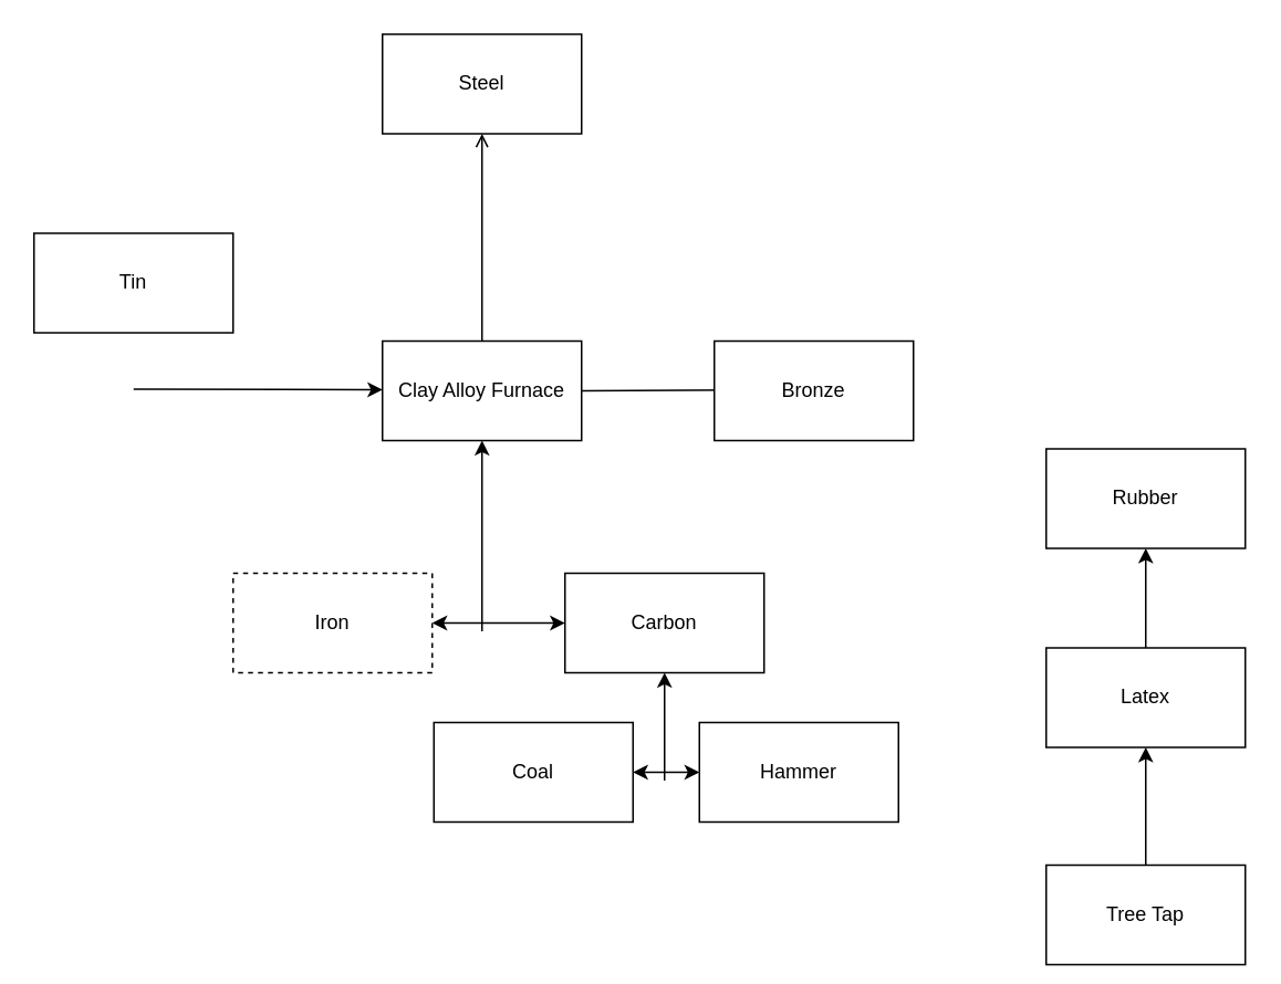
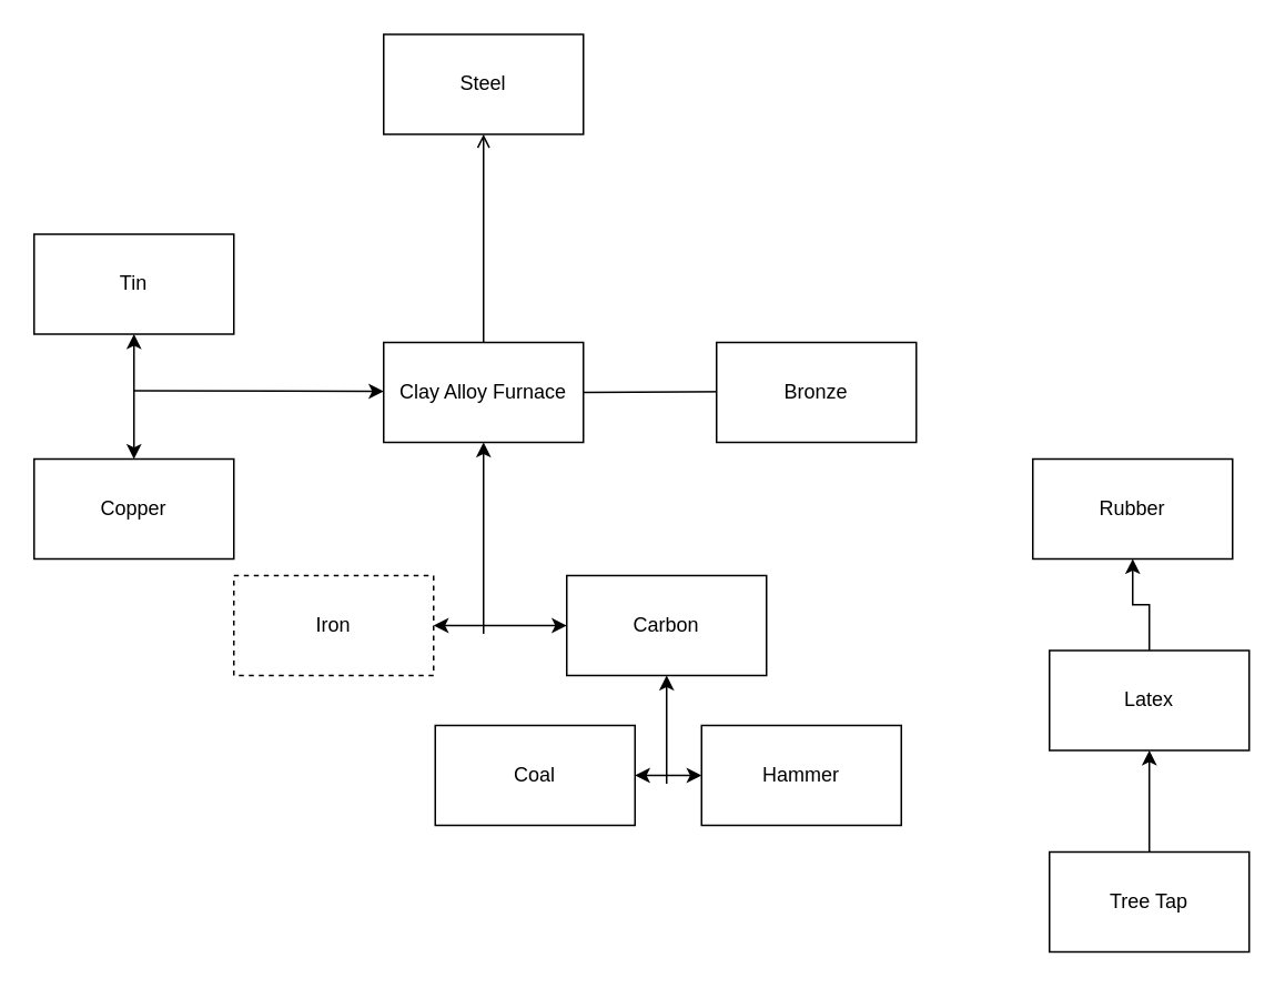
  <mxCell id="0" />
  <mxCell id="1" parent="0" />
  <mxCell id="2" value="Steel" style="rounded=0;whiteSpace=wrap;html=1;" vertex="1" parent="1"><mxGeometry x="230" y="20" width="120" height="60" as="geometry" /></mxCell>
  <mxCell id="3" value="Iron" style="rounded=0;whiteSpace=wrap;html=1;dashed=1;" vertex="1" parent="1"><mxGeometry x="140" y="345" width="120" height="60" as="geometry" /></mxCell>
  <mxCell id="4" value="Carbon" style="rounded=0;whiteSpace=wrap;html=1;" vertex="1" parent="1"><mxGeometry x="340" y="345" width="120" height="60" as="geometry" /></mxCell>
  <mxCell id="5" value="" style="endArrow=classic;startArrow=classic;html=1;rounded=0;entryX=0;entryY=0.5;entryDx=0;entryDy=0;exitX=1;exitY=0.5;exitDx=0;exitDy=0;" edge="1" parent="1" source="9" target="8"><mxGeometry width="50" height="50" relative="1" as="geometry"><mxPoint x="371" y="541" as="sourcePoint" /><mxPoint x="411" y="541" as="targetPoint" /></mxGeometry></mxCell>
  <mxCell id="6" value="" style="endArrow=classic;html=1;rounded=0;entryX=0.5;entryY=1;entryDx=0;entryDy=0;" edge="1" parent="1" target="4"><mxGeometry width="50" height="50" relative="1" as="geometry"><mxPoint x="400" y="470" as="sourcePoint" /><mxPoint x="300" y="381" as="targetPoint" /></mxGeometry></mxCell>
  <mxCell id="7" value="" style="endArrow=classic;startArrow=classic;html=1;rounded=0;entryX=0;entryY=0.5;entryDx=0;entryDy=0;exitX=1;exitY=0.5;exitDx=0;exitDy=0;" edge="1" parent="1" source="3" target="4"><mxGeometry width="50" height="50" relative="1" as="geometry"><mxPoint x="381" y="551" as="sourcePoint" /><mxPoint x="421" y="551" as="targetPoint" /></mxGeometry></mxCell>
  <mxCell id="8" value="Hammer" style="rounded=0;whiteSpace=wrap;html=1;" vertex="1" parent="1"><mxGeometry x="421" y="435" width="120" height="60" as="geometry" /></mxCell>
  <mxCell id="9" value="Coal" style="rounded=0;whiteSpace=wrap;html=1;" vertex="1" parent="1"><mxGeometry x="261" y="435" width="120" height="60" as="geometry" /></mxCell>
  <mxCell id="10" style="edgeStyle=orthogonalEdgeStyle;rounded=0;orthogonalLoop=1;jettySize=auto;html=1;exitX=0.5;exitY=0;exitDx=0;exitDy=0;entryX=0.5;entryY=1;entryDx=0;entryDy=0;endArrow=open;" edge="1" parent="1" source="12" target="2"><mxGeometry relative="1" as="geometry" /></mxCell>
  <mxCell id="11" style="edgeStyle=orthogonalEdgeStyle;rounded=0;orthogonalLoop=1;jettySize=auto;html=1;exitX=1;exitY=0.5;exitDx=0;exitDy=0;" edge="1" parent="1" source="12"><mxGeometry relative="1" as="geometry"><mxPoint x="450" y="234.5" as="targetPoint" /></mxGeometry></mxCell>
  <mxCell id="12" value="Clay Alloy Furnace" style="rounded=0;whiteSpace=wrap;html=1;" vertex="1" parent="1"><mxGeometry x="230" y="205" width="120" height="60" as="geometry" /></mxCell>
  <mxCell id="13" value="" style="endArrow=classic;html=1;rounded=0;entryX=0.5;entryY=1;entryDx=0;entryDy=0;" edge="1" parent="1" target="12"><mxGeometry width="50" height="50" relative="1" as="geometry"><mxPoint x="290" y="380" as="sourcePoint" /><mxPoint x="310" y="301" as="targetPoint" /></mxGeometry></mxCell>
+ <mxCell id="14" value="Copper" style="rounded=0;whiteSpace=wrap;html=1;" vertex="1" parent="1"><mxGeometry x="20" y="275" width="120" height="60" as="geometry" /></mxCell>
  <mxCell id="15" value="Tin" style="rounded=0;whiteSpace=wrap;html=1;" vertex="1" parent="1"><mxGeometry x="20" y="140" width="120" height="60" as="geometry" /></mxCell>
+ <mxCell id="16" value="" style="endArrow=classic;startArrow=classic;html=1;rounded=0;entryX=0.5;entryY=0;entryDx=0;entryDy=0;exitX=0.5;exitY=1;exitDx=0;exitDy=0;" edge="1" parent="1" source="15" target="14"><mxGeometry width="50" height="50" relative="1" as="geometry"><mxPoint x="260" y="461" as="sourcePoint" /><mxPoint x="340" y="461" as="targetPoint" /></mxGeometry></mxCell>
  <mxCell id="17" value="Bronze" style="rounded=0;whiteSpace=wrap;html=1;" vertex="1" parent="1"><mxGeometry x="430" y="205" width="120" height="60" as="geometry" /></mxCell>
  <mxCell id="18" style="edgeStyle=orthogonalEdgeStyle;rounded=0;orthogonalLoop=1;jettySize=auto;html=1;exitX=0.5;exitY=0;exitDx=0;exitDy=0;entryX=0.5;entryY=1;entryDx=0;entryDy=0;" edge="1" parent="1" source="19" target="21"><mxGeometry relative="1" as="geometry" /></mxCell>
- <mxCell id="19" value="Tree Tap" style="rounded=0;whiteSpace=wrap;html=1;" vertex="1" parent="1"><mxGeometry x="630" y="521" width="120" height="60" as="geometry" /></mxCell>
+ <mxCell id="19" value="Tree Tap" style="rounded=0;whiteSpace=wrap;html=1;" vertex="1" parent="1"><mxGeometry x="630" y="511" width="120" height="60" as="geometry" /></mxCell>
  <mxCell id="20" style="edgeStyle=orthogonalEdgeStyle;rounded=0;orthogonalLoop=1;jettySize=auto;html=1;exitX=0.5;exitY=0;exitDx=0;exitDy=0;entryX=0.5;entryY=1;entryDx=0;entryDy=0;" edge="1" parent="1" source="21" target="22"><mxGeometry relative="1" as="geometry" /></mxCell>
  <mxCell id="21" value="Latex" style="rounded=0;whiteSpace=wrap;html=1;" vertex="1" parent="1"><mxGeometry x="630" y="390" width="120" height="60" as="geometry" /></mxCell>
- <mxCell id="22" value="Rubber" style="rounded=0;whiteSpace=wrap;html=1;" vertex="1" parent="1"><mxGeometry x="630" y="270" width="120" height="60" as="geometry" /></mxCell>
+ <mxCell id="22" value="Rubber" style="rounded=0;whiteSpace=wrap;html=1;" vertex="1" parent="1"><mxGeometry x="620" y="275" width="120" height="60" as="geometry" /></mxCell>
  <mxCell id="23" value="" style="endArrow=classic;html=1;rounded=0;" edge="1" parent="1"><mxGeometry width="50" height="50" relative="1" as="geometry"><mxPoint x="80" y="234" as="sourcePoint" /><mxPoint x="230" y="234.38" as="targetPoint" /></mxGeometry></mxCell>
